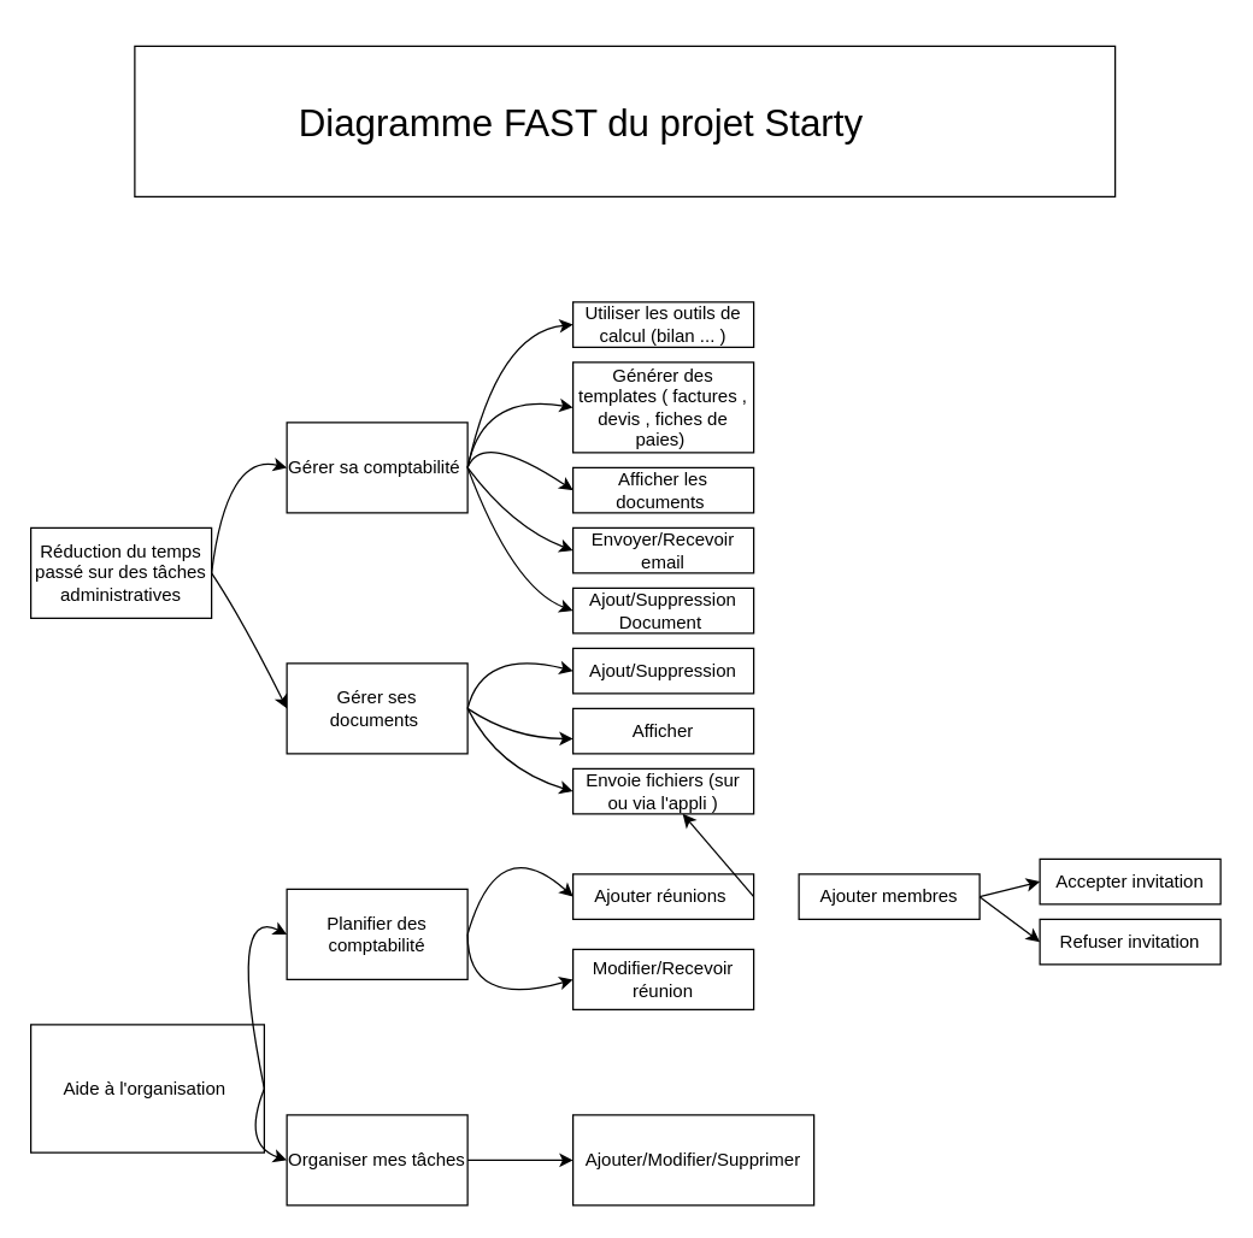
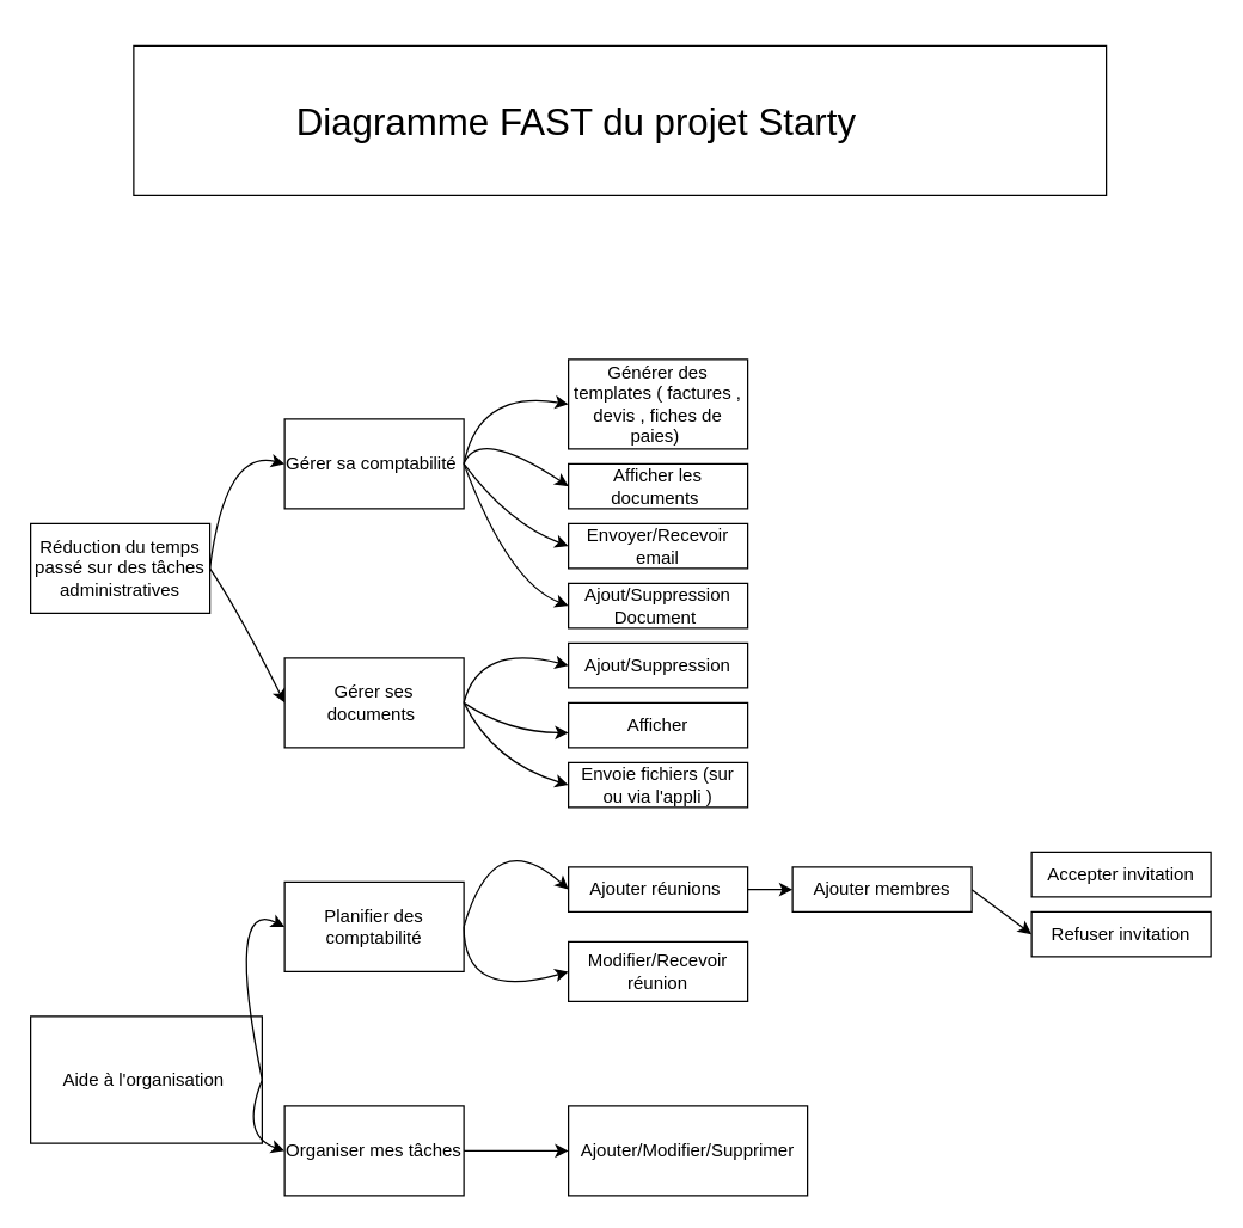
  <mxCell id="0" />
  <mxCell id="1" parent="0" />
  <mxCell id="2" value="" style="rounded=1;whiteSpace=wrap;html=1;arcSize=0;" vertex="1" parent="1"><mxGeometry x="89" y="30" width="651" height="100" as="geometry" /></mxCell>
  <mxCell id="3" value="Réduction du temps passé sur des tâches administratives" style="rounded=0;whiteSpace=wrap;html=1;" vertex="1" parent="1"><mxGeometry x="20" y="350" width="120" height="60" as="geometry" /></mxCell>
  <mxCell id="4" value="Aide à l'organisation&amp;nbsp;" style="rounded=0;whiteSpace=wrap;html=1;" vertex="1" parent="1"><mxGeometry x="20" y="680" width="155" height="85" as="geometry" /></mxCell>
  <mxCell id="5" value="Gérer sa comptabilité&amp;nbsp;" style="rounded=0;whiteSpace=wrap;html=1;" vertex="1" parent="1"><mxGeometry x="190" y="280" width="120" height="60" as="geometry" /></mxCell>
  <mxCell id="6" value="Gérer ses documents&amp;nbsp;" style="rounded=0;whiteSpace=wrap;html=1;" vertex="1" parent="1"><mxGeometry x="190" y="440" width="120" height="60" as="geometry" /></mxCell>
  <mxCell id="7" value="Planifier des comptabilité" style="rounded=0;whiteSpace=wrap;html=1;" vertex="1" parent="1"><mxGeometry x="190" y="590" width="120" height="60" as="geometry" /></mxCell>
  <mxCell id="8" value="Organiser mes tâches" style="rounded=0;whiteSpace=wrap;html=1;" vertex="1" parent="1"><mxGeometry x="190" y="740" width="120" height="60" as="geometry" /></mxCell>
  <mxCell id="9" value="" style="curved=1;endArrow=classic;html=1;exitX=1;exitY=0.5;exitDx=0;exitDy=0;entryX=0;entryY=0.5;entryDx=0;entryDy=0;" edge="1" parent="1" source="3" target="6"><mxGeometry width="50" height="50" relative="1" as="geometry"><mxPoint x="300" y="420" as="sourcePoint" /><mxPoint x="350" y="370" as="targetPoint" /><Array as="points"><mxPoint x="160" y="410" /></Array></mxGeometry></mxCell>
  <mxCell id="10" value="" style="curved=1;endArrow=classic;html=1;entryX=0;entryY=0.5;entryDx=0;entryDy=0;exitX=1;exitY=0.5;exitDx=0;exitDy=0;" edge="1" parent="1" source="3" target="5"><mxGeometry width="50" height="50" relative="1" as="geometry"><mxPoint x="150" y="350" as="sourcePoint" /><mxPoint x="200" y="300" as="targetPoint" /><Array as="points"><mxPoint x="150" y="300" /></Array></mxGeometry></mxCell>
  <mxCell id="11" value="" style="curved=1;endArrow=classic;html=1;exitX=1;exitY=0.5;exitDx=0;exitDy=0;entryX=0;entryY=0.5;entryDx=0;entryDy=0;" edge="1" parent="1" source="4" target="7"><mxGeometry width="50" height="50" relative="1" as="geometry"><mxPoint x="150" y="470" as="sourcePoint" /><mxPoint x="200" y="420" as="targetPoint" /><Array as="points"><mxPoint x="150" y="600" /></Array></mxGeometry></mxCell>
  <mxCell id="12" value="" style="curved=1;endArrow=classic;html=1;exitX=1;exitY=0.5;exitDx=0;exitDy=0;entryX=0;entryY=0.5;entryDx=0;entryDy=0;" edge="1" parent="1" source="4" target="8"><mxGeometry width="50" height="50" relative="1" as="geometry"><mxPoint x="300" y="420" as="sourcePoint" /><mxPoint x="350" y="370" as="targetPoint" /><Array as="points"><mxPoint x="160" y="760" /></Array></mxGeometry></mxCell>
- <mxCell id="13" value="Utiliser les outils de calcul (bilan ... )" style="rounded=0;whiteSpace=wrap;html=1;" vertex="1" parent="1"><mxGeometry x="380" y="200" width="120" height="30" as="geometry" /></mxCell>
  <mxCell id="14" value="Générer des templates ( factures , devis , fiches de paies)&amp;nbsp;" style="rounded=0;whiteSpace=wrap;html=1;" vertex="1" parent="1"><mxGeometry x="380" y="240" width="120" height="60" as="geometry" /></mxCell>
  <mxCell id="15" value="Afficher les documents&amp;nbsp;" style="rounded=0;whiteSpace=wrap;html=1;" vertex="1" parent="1"><mxGeometry x="380" y="310" width="120" height="30" as="geometry" /></mxCell>
  <mxCell id="16" value="Envoyer/Recevoir email" style="rounded=0;whiteSpace=wrap;html=1;" vertex="1" parent="1"><mxGeometry x="380" y="350" width="120" height="30" as="geometry" /></mxCell>
  <mxCell id="17" value="Ajout/Suppression Document&amp;nbsp;" style="rounded=0;whiteSpace=wrap;html=1;" vertex="1" parent="1"><mxGeometry x="380" y="390" width="120" height="30" as="geometry" /></mxCell>
  <mxCell id="18" value="Ajout/Suppression" style="rounded=0;whiteSpace=wrap;html=1;" vertex="1" parent="1"><mxGeometry x="380" y="430" width="120" height="30" as="geometry" /></mxCell>
  <mxCell id="19" value="Afficher" style="rounded=0;whiteSpace=wrap;html=1;" vertex="1" parent="1"><mxGeometry x="380" y="470" width="120" height="30" as="geometry" /></mxCell>
  <mxCell id="20" value="Envoie fichiers (sur ou via l'appli )" style="rounded=0;whiteSpace=wrap;html=1;" vertex="1" parent="1"><mxGeometry x="380" y="510" width="120" height="30" as="geometry" /></mxCell>
  <mxCell id="21" value="Ajouter réunions&amp;nbsp;" style="rounded=0;whiteSpace=wrap;html=1;" vertex="1" parent="1"><mxGeometry x="380" y="580" width="120" height="30" as="geometry" /></mxCell>
  <mxCell id="22" value="Ajouter/Modifier/Supprimer" style="rounded=0;whiteSpace=wrap;html=1;" vertex="1" parent="1"><mxGeometry x="380" y="740" width="160" height="60" as="geometry" /></mxCell>
  <mxCell id="23" value="Modifier/Recevoir réunion" style="rounded=0;whiteSpace=wrap;html=1;" vertex="1" parent="1"><mxGeometry x="380" y="630" width="120" height="40" as="geometry" /></mxCell>
  <mxCell id="24" value="Ajouter membres" style="rounded=0;whiteSpace=wrap;html=1;" vertex="1" parent="1"><mxGeometry x="530" y="580" width="120" height="30" as="geometry" /></mxCell>
  <mxCell id="25" value="Accepter invitation" style="rounded=0;whiteSpace=wrap;html=1;" vertex="1" parent="1"><mxGeometry x="690" y="570" width="120" height="30" as="geometry" /></mxCell>
  <mxCell id="26" value="Refuser invitation" style="rounded=0;whiteSpace=wrap;html=1;" vertex="1" parent="1"><mxGeometry x="690" y="610" width="120" height="30" as="geometry" /></mxCell>
- <mxCell id="27" value="" style="curved=1;endArrow=classic;html=1;exitX=1;exitY=0.5;exitDx=0;exitDy=0;entryX=0;entryY=0.5;entryDx=0;entryDy=0;" edge="1" parent="1" source="5" target="13"><mxGeometry width="50" height="50" relative="1" as="geometry"><mxPoint x="320" y="270" as="sourcePoint" /><mxPoint x="370" y="220" as="targetPoint" /><Array as="points"><mxPoint x="330" y="220" /></Array></mxGeometry></mxCell>
  <mxCell id="28" value="" style="curved=1;endArrow=classic;html=1;exitX=1;exitY=0.5;exitDx=0;exitDy=0;entryX=0;entryY=0.5;entryDx=0;entryDy=0;" edge="1" parent="1" source="5" target="14"><mxGeometry width="50" height="50" relative="1" as="geometry"><mxPoint x="320" y="310" as="sourcePoint" /><mxPoint x="370" y="260" as="targetPoint" /><Array as="points"><mxPoint x="320" y="260" /></Array></mxGeometry></mxCell>
  <mxCell id="29" value="" style="curved=1;endArrow=classic;html=1;exitX=1;exitY=0.5;exitDx=0;exitDy=0;entryX=0;entryY=0.5;entryDx=0;entryDy=0;" edge="1" parent="1" source="5" target="15"><mxGeometry width="50" height="50" relative="1" as="geometry"><mxPoint x="320" y="335" as="sourcePoint" /><mxPoint x="370" y="285" as="targetPoint" /><Array as="points"><mxPoint x="320" y="285" /></Array></mxGeometry></mxCell>
  <mxCell id="30" value="" style="curved=1;endArrow=classic;html=1;exitX=1;exitY=0.5;exitDx=0;exitDy=0;entryX=0;entryY=0.5;entryDx=0;entryDy=0;" edge="1" parent="1" source="5" target="16"><mxGeometry width="50" height="50" relative="1" as="geometry"><mxPoint x="550" y="410" as="sourcePoint" /><mxPoint x="670" y="390" as="targetPoint" /><Array as="points"><mxPoint x="340" y="350" /></Array></mxGeometry></mxCell>
  <mxCell id="31" value="" style="curved=1;endArrow=classic;html=1;exitX=1;exitY=0.5;exitDx=0;exitDy=0;entryX=0;entryY=0.5;entryDx=0;entryDy=0;" edge="1" parent="1" source="5" target="17"><mxGeometry width="50" height="50" relative="1" as="geometry"><mxPoint x="550" y="410" as="sourcePoint" /><mxPoint x="600" y="360" as="targetPoint" /><Array as="points"><mxPoint x="340" y="390" /></Array></mxGeometry></mxCell>
  <mxCell id="32" value="" style="curved=1;endArrow=classic;html=1;exitX=1;exitY=0.5;exitDx=0;exitDy=0;entryX=0;entryY=0.5;entryDx=0;entryDy=0;" edge="1" parent="1" source="6" target="18"><mxGeometry width="50" height="50" relative="1" as="geometry"><mxPoint x="550" y="490" as="sourcePoint" /><mxPoint x="600" y="440" as="targetPoint" /><Array as="points"><mxPoint x="320" y="430" /></Array></mxGeometry></mxCell>
  <mxCell id="33" value="" style="curved=1;endArrow=classic;html=1;exitX=1;exitY=0.5;exitDx=0;exitDy=0;" edge="1" parent="1" source="6"><mxGeometry width="50" height="50" relative="1" as="geometry"><mxPoint x="600" y="460" as="sourcePoint" /><mxPoint x="380" y="490" as="targetPoint" /><Array as="points"><mxPoint x="340" y="490" /></Array></mxGeometry></mxCell>
  <mxCell id="34" value="" style="curved=1;endArrow=classic;html=1;exitX=1;exitY=0.5;exitDx=0;exitDy=0;entryX=0;entryY=0.5;entryDx=0;entryDy=0;" edge="1" parent="1" source="6" target="20"><mxGeometry width="50" height="50" relative="1" as="geometry"><mxPoint x="550" y="490" as="sourcePoint" /><mxPoint x="600" y="440" as="targetPoint" /><Array as="points"><mxPoint x="330" y="510" /></Array></mxGeometry></mxCell>
  <mxCell id="35" value="" style="curved=1;endArrow=classic;html=1;exitX=1;exitY=0.5;exitDx=0;exitDy=0;entryX=0;entryY=0.5;entryDx=0;entryDy=0;" edge="1" parent="1" source="7" target="21"><mxGeometry width="50" height="50" relative="1" as="geometry"><mxPoint x="550" y="490" as="sourcePoint" /><mxPoint x="600" y="440" as="targetPoint" /><Array as="points"><mxPoint x="330" y="550" /></Array></mxGeometry></mxCell>
  <mxCell id="36" value="" style="curved=1;endArrow=classic;html=1;exitX=1;exitY=0.5;exitDx=0;exitDy=0;entryX=0;entryY=0.5;entryDx=0;entryDy=0;" edge="1" parent="1" source="7" target="23"><mxGeometry width="50" height="50" relative="1" as="geometry"><mxPoint x="320" y="670" as="sourcePoint" /><mxPoint x="370" y="620" as="targetPoint" /><Array as="points"><mxPoint x="310" y="670" /></Array></mxGeometry></mxCell>
- <mxCell id="37" value="" style="endArrow=classic;html=1;exitX=1;exitY=0.5;exitDx=0;exitDy=0;" edge="1" parent="1" source="21" target="20"><mxGeometry width="50" height="50" relative="1" as="geometry"><mxPoint x="550" y="520" as="sourcePoint" /><mxPoint x="600" y="470" as="targetPoint" /></mxGeometry></mxCell>
- <mxCell id="38" value="" style="endArrow=classic;html=1;exitX=1;exitY=0.5;exitDx=0;exitDy=0;entryX=0;entryY=0.5;entryDx=0;entryDy=0;" edge="1" parent="1" source="24" target="25"><mxGeometry width="50" height="50" relative="1" as="geometry"><mxPoint x="550" y="520" as="sourcePoint" /><mxPoint x="600" y="470" as="targetPoint" /></mxGeometry></mxCell>
+ <mxCell id="37" value="" style="endArrow=classic;html=1;exitX=1;exitY=0.5;exitDx=0;exitDy=0;entryX=0;entryY=0.5;entryDx=0;entryDy=0;" edge="1" parent="1" source="21" target="24"><mxGeometry width="50" height="50" relative="1" as="geometry"><mxPoint x="550" y="520" as="sourcePoint" /><mxPoint x="600" y="470" as="targetPoint" /></mxGeometry></mxCell>
  <mxCell id="39" value="" style="endArrow=classic;html=1;exitX=1;exitY=0.5;exitDx=0;exitDy=0;entryX=0;entryY=0.5;entryDx=0;entryDy=0;" edge="1" parent="1" source="24" target="26"><mxGeometry width="50" height="50" relative="1" as="geometry"><mxPoint x="550" y="520" as="sourcePoint" /><mxPoint x="600" y="470" as="targetPoint" /></mxGeometry></mxCell>
  <mxCell id="40" value="" style="endArrow=classic;html=1;exitX=1;exitY=0.5;exitDx=0;exitDy=0;entryX=0;entryY=0.5;entryDx=0;entryDy=0;" edge="1" parent="1" source="8" target="22"><mxGeometry width="50" height="50" relative="1" as="geometry"><mxPoint x="370" y="650" as="sourcePoint" /><mxPoint x="420" y="600" as="targetPoint" /></mxGeometry></mxCell>
  <mxCell id="41" value="&lt;font style=&quot;font-size: 25px&quot;&gt;Diagramme FAST du projet Starty&lt;/font&gt;" style="text;html=1;strokeColor=none;fillColor=none;align=center;verticalAlign=middle;whiteSpace=wrap;rounded=0;" vertex="1" parent="1"><mxGeometry x="190" y="20" width="391" height="120" as="geometry" /></mxCell>
